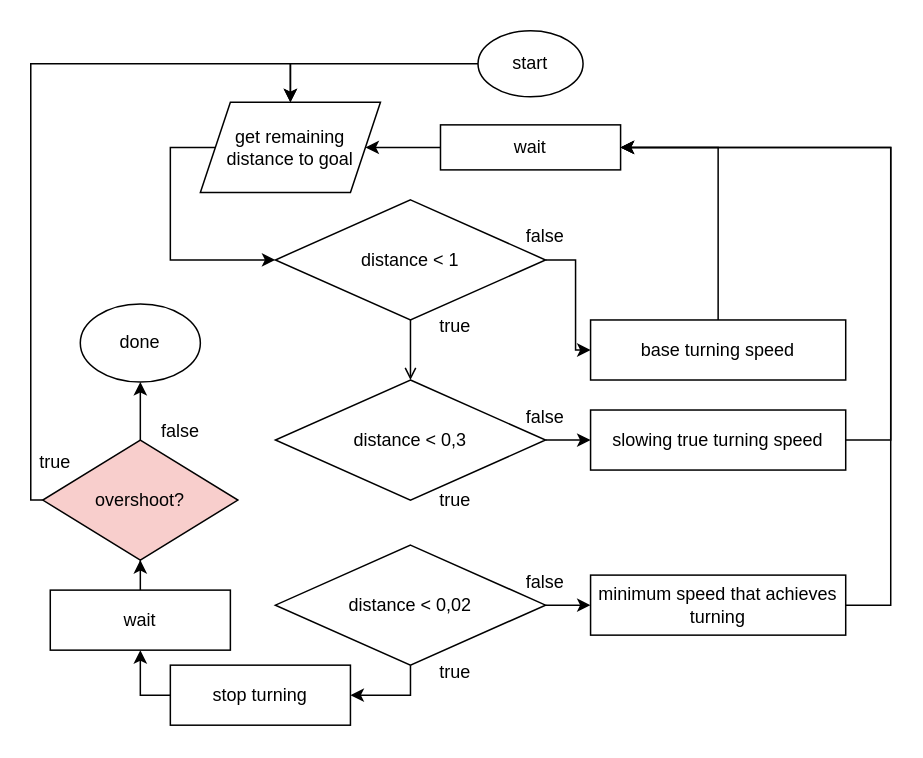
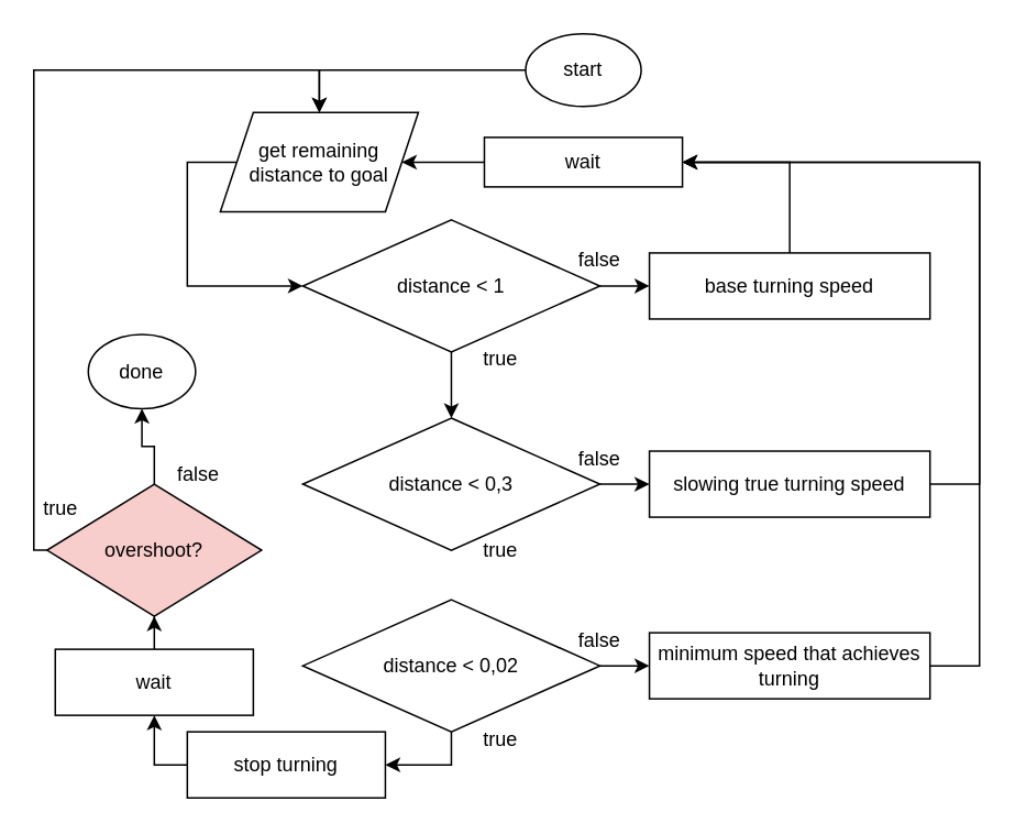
  <mxCell id="0" />
  <mxCell id="1" parent="0" />
  <mxCell id="2" style="edgeStyle=orthogonalEdgeStyle;rounded=0;orthogonalLoop=1;jettySize=auto;html=1;entryX=0;entryY=0.5;entryDx=0;entryDy=0;exitX=0;exitY=0.5;exitDx=0;exitDy=0;" parent="1" source="3" target="6" edge="1"><mxGeometry relative="1" as="geometry"><Array as="points"><mxPoint x="113" y="97.67" /><mxPoint x="113" y="172.67" /></Array></mxGeometry></mxCell>
  <mxCell id="3" value="get remaining distance to goal" style="shape=parallelogram;perimeter=parallelogramPerimeter;whiteSpace=wrap;html=1;fixedSize=1;" parent="1" vertex="1"><mxGeometry x="133" y="67.67" width="120" height="60" as="geometry" /></mxCell>
  <mxCell id="4" style="edgeStyle=orthogonalEdgeStyle;rounded=0;orthogonalLoop=1;jettySize=auto;html=1;entryX=0;entryY=0.5;entryDx=0;entryDy=0;" parent="1" source="6" target="13" edge="1"><mxGeometry relative="1" as="geometry"><mxPoint x="243" y="232.67" as="targetPoint" /></mxGeometry></mxCell>
- <mxCell id="5" style="edgeStyle=orthogonalEdgeStyle;rounded=0;orthogonalLoop=1;jettySize=auto;html=1;entryX=0.5;entryY=0;entryDx=0;entryDy=0;endArrow=open;" parent="1" source="6" target="8" edge="1"><mxGeometry relative="1" as="geometry" /></mxCell>
+ <mxCell id="5" style="edgeStyle=orthogonalEdgeStyle;rounded=0;orthogonalLoop=1;jettySize=auto;html=1;entryX=0.5;entryY=0;entryDx=0;entryDy=0;" parent="1" source="6" target="8" edge="1"><mxGeometry relative="1" as="geometry" /></mxCell>
  <mxCell id="6" value="distance &amp;lt; 1" style="rhombus;whiteSpace=wrap;html=1;" parent="1" vertex="1"><mxGeometry x="183" y="132.67" width="180" height="80" as="geometry" /></mxCell>
  <mxCell id="7" style="edgeStyle=orthogonalEdgeStyle;rounded=0;orthogonalLoop=1;jettySize=auto;html=1;" parent="1" source="8" target="17" edge="1"><mxGeometry relative="1" as="geometry" /></mxCell>
  <mxCell id="8" value="distance &amp;lt; 0,3" style="rhombus;whiteSpace=wrap;html=1;" parent="1" vertex="1"><mxGeometry x="183" y="252.67" width="180" height="80" as="geometry" /></mxCell>
  <mxCell id="9" style="edgeStyle=orthogonalEdgeStyle;rounded=0;orthogonalLoop=1;jettySize=auto;html=1;entryX=0;entryY=0.5;entryDx=0;entryDy=0;" parent="1" source="11" target="19" edge="1"><mxGeometry relative="1" as="geometry" /></mxCell>
  <mxCell id="10" style="edgeStyle=orthogonalEdgeStyle;rounded=0;orthogonalLoop=1;jettySize=auto;html=1;entryX=1;entryY=0.5;entryDx=0;entryDy=0;exitX=0.5;exitY=1;exitDx=0;exitDy=0;" parent="1" source="11" target="21" edge="1"><mxGeometry relative="1" as="geometry"><mxPoint x="273" y="482.67" as="targetPoint" /></mxGeometry></mxCell>
  <mxCell id="11" value="distance &amp;lt; 0,02" style="rhombus;whiteSpace=wrap;html=1;" parent="1" vertex="1"><mxGeometry x="183" y="362.67" width="180" height="80" as="geometry" /></mxCell>
  <mxCell id="12" style="edgeStyle=orthogonalEdgeStyle;rounded=0;orthogonalLoop=1;jettySize=auto;html=1;entryX=1;entryY=0.5;entryDx=0;entryDy=0;exitX=0.5;exitY=0;exitDx=0;exitDy=0;" parent="1" source="13" target="15" edge="1"><mxGeometry relative="1" as="geometry"><mxPoint x="413" y="32.67" as="targetPoint" /></mxGeometry></mxCell>
- <mxCell id="13" value="base turning speed" style="rounded=0;whiteSpace=wrap;html=1;" parent="1" vertex="1"><mxGeometry x="393" y="212.67" width="170" height="40" as="geometry" /></mxCell>
+ <mxCell id="13" value="base turning speed" style="rounded=0;whiteSpace=wrap;html=1;" parent="1" vertex="1"><mxGeometry x="393" y="152.67" width="170" height="40" as="geometry" /></mxCell>
  <mxCell id="14" style="edgeStyle=orthogonalEdgeStyle;rounded=0;orthogonalLoop=1;jettySize=auto;html=1;entryX=1;entryY=0.5;entryDx=0;entryDy=0;" parent="1" source="15" target="3" edge="1"><mxGeometry relative="1" as="geometry" /></mxCell>
  <mxCell id="15" value="wait" style="rounded=0;whiteSpace=wrap;html=1;" parent="1" vertex="1"><mxGeometry x="293" y="82.67" width="120" height="30" as="geometry" /></mxCell>
  <mxCell id="16" style="edgeStyle=orthogonalEdgeStyle;rounded=0;orthogonalLoop=1;jettySize=auto;html=1;entryX=1;entryY=0.5;entryDx=0;entryDy=0;" parent="1" source="17" target="15" edge="1"><mxGeometry relative="1" as="geometry"><Array as="points"><mxPoint x="593" y="292.67" /><mxPoint x="593" y="97.67" /></Array></mxGeometry></mxCell>
  <mxCell id="17" value="slowing true turning speed" style="rounded=0;whiteSpace=wrap;html=1;" parent="1" vertex="1"><mxGeometry x="393" y="272.67" width="170" height="40" as="geometry" /></mxCell>
  <mxCell id="18" style="edgeStyle=orthogonalEdgeStyle;rounded=0;orthogonalLoop=1;jettySize=auto;html=1;entryX=1;entryY=0.5;entryDx=0;entryDy=0;" parent="1" source="19" target="15" edge="1"><mxGeometry relative="1" as="geometry"><Array as="points"><mxPoint x="593" y="402.67" /><mxPoint x="593" y="97.67" /></Array></mxGeometry></mxCell>
  <mxCell id="19" value="minimum speed that achieves turning" style="rounded=0;whiteSpace=wrap;html=1;" parent="1" vertex="1"><mxGeometry x="393" y="382.67" width="170" height="40" as="geometry" /></mxCell>
  <mxCell id="20" style="edgeStyle=orthogonalEdgeStyle;rounded=0;orthogonalLoop=1;jettySize=auto;html=1;entryX=0.5;entryY=1;entryDx=0;entryDy=0;exitX=0;exitY=0.5;exitDx=0;exitDy=0;" parent="1" source="21" target="23" edge="1"><mxGeometry relative="1" as="geometry" /></mxCell>
  <mxCell id="21" value="stop turning" style="rounded=0;whiteSpace=wrap;html=1;" parent="1" vertex="1"><mxGeometry x="113" y="442.67" width="120" height="40" as="geometry" /></mxCell>
  <mxCell id="22" style="edgeStyle=orthogonalEdgeStyle;rounded=0;orthogonalLoop=1;jettySize=auto;html=1;entryX=0.5;entryY=1;entryDx=0;entryDy=0;" parent="1" source="23" target="26" edge="1"><mxGeometry relative="1" as="geometry" /></mxCell>
  <mxCell id="23" value="wait" style="rounded=0;whiteSpace=wrap;html=1;" parent="1" vertex="1"><mxGeometry x="33" y="392.67" width="120" height="40" as="geometry" /></mxCell>
  <mxCell id="24" style="edgeStyle=orthogonalEdgeStyle;rounded=0;orthogonalLoop=1;jettySize=auto;html=1;entryX=0.5;entryY=1;entryDx=0;entryDy=0;" parent="1" source="26" target="27" edge="1"><mxGeometry relative="1" as="geometry" /></mxCell>
  <mxCell id="25" style="edgeStyle=orthogonalEdgeStyle;rounded=0;orthogonalLoop=1;jettySize=auto;html=1;entryX=0.5;entryY=0;entryDx=0;entryDy=0;exitX=0;exitY=0.5;exitDx=0;exitDy=0;" parent="1" source="26" target="3" edge="1"><mxGeometry relative="1" as="geometry"><Array as="points"><mxPoint x="20" y="333" /><mxPoint x="20" y="42" /><mxPoint x="193" y="42" /></Array></mxGeometry></mxCell>
  <mxCell id="26" value="overshoot?" style="rhombus;whiteSpace=wrap;html=1;fillColor=#f8cecc;" parent="1" vertex="1"><mxGeometry x="28" y="292.67" width="130" height="80" as="geometry" /></mxCell>
- <mxCell id="27" value="done" style="ellipse;whiteSpace=wrap;html=1;" parent="1" vertex="1"><mxGeometry x="53" y="202" width="80" height="52" as="geometry" /></mxCell>
+ <mxCell id="27" value="done" style="ellipse;whiteSpace=wrap;html=1;" parent="1" vertex="1"><mxGeometry x="53" y="202" width="65" height="45" as="geometry" /></mxCell>
  <mxCell id="28" style="edgeStyle=orthogonalEdgeStyle;rounded=0;orthogonalLoop=1;jettySize=auto;html=1;entryX=0.5;entryY=0;entryDx=0;entryDy=0;" parent="1" source="29" target="3" edge="1"><mxGeometry relative="1" as="geometry" /></mxCell>
  <mxCell id="29" value="start" style="ellipse;whiteSpace=wrap;html=1;" parent="1" vertex="1"><mxGeometry x="318" y="20" width="70" height="44" as="geometry" /></mxCell>
  <mxCell id="30" value="true" style="text;html=1;align=center;verticalAlign=middle;whiteSpace=wrap;rounded=0;" vertex="1" parent="1"><mxGeometry x="273" y="202" width="60" height="30" as="geometry" /></mxCell>
  <mxCell id="31" value="false" style="text;html=1;align=center;verticalAlign=middle;whiteSpace=wrap;rounded=0;" vertex="1" parent="1"><mxGeometry x="333" y="142" width="60" height="30" as="geometry" /></mxCell>
  <mxCell id="32" value="false" style="text;html=1;align=center;verticalAlign=middle;whiteSpace=wrap;rounded=0;" vertex="1" parent="1"><mxGeometry x="333" y="262.67" width="60" height="30" as="geometry" /></mxCell>
  <mxCell id="33" value="false" style="text;html=1;align=center;verticalAlign=middle;whiteSpace=wrap;rounded=0;" vertex="1" parent="1"><mxGeometry x="333" y="372.67" width="60" height="30" as="geometry" /></mxCell>
  <mxCell id="34" value="true" style="text;html=1;align=center;verticalAlign=middle;whiteSpace=wrap;rounded=0;" vertex="1" parent="1"><mxGeometry x="273" y="317.67" width="60" height="30" as="geometry" /></mxCell>
  <mxCell id="35" value="true" style="text;html=1;align=center;verticalAlign=middle;whiteSpace=wrap;rounded=0;" vertex="1" parent="1"><mxGeometry x="273" y="432.67" width="60" height="30" as="geometry" /></mxCell>
  <mxCell id="36" value="true" style="text;html=1;align=center;verticalAlign=middle;whiteSpace=wrap;rounded=0;" vertex="1" parent="1"><mxGeometry x="20" y="292.67" width="33" height="30" as="geometry" /></mxCell>
  <mxCell id="37" value="false" style="text;html=1;align=center;verticalAlign=middle;whiteSpace=wrap;rounded=0;" vertex="1" parent="1"><mxGeometry x="90" y="272.67" width="60" height="29.33" as="geometry" /></mxCell>
